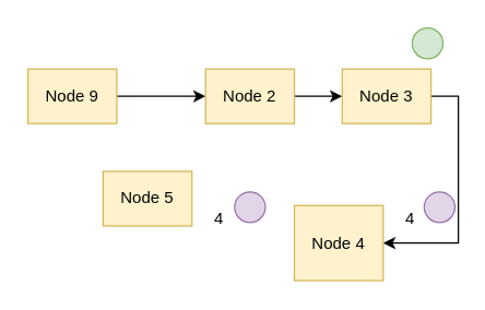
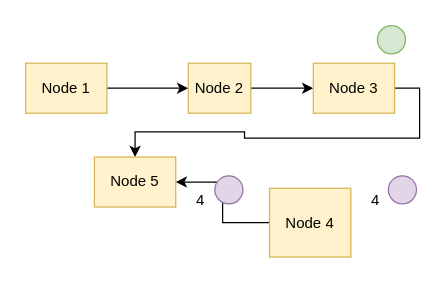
  <mxCell id="0" />
  <mxCell id="1" parent="0" />
  <mxCell id="2" style="edgeStyle=orthogonalEdgeStyle;rounded=0;orthogonalLoop=1;jettySize=auto;html=1;exitX=1;exitY=0.5;exitDx=0;exitDy=0;" parent="1" source="3" target="5" edge="1"><mxGeometry relative="1" as="geometry" /></mxCell>
- <mxCell id="3" value="Node 9" style="rounded=0;whiteSpace=wrap;html=1;fillColor=#fff2cc;strokeColor=#d6b656;" parent="1" vertex="1"><mxGeometry x="20" y="50" width="65" height="40" as="geometry" /></mxCell>
+ <mxCell id="3" value="Node 1" style="rounded=0;whiteSpace=wrap;html=1;fillColor=#fff2cc;strokeColor=#d6b656;" parent="1" vertex="1"><mxGeometry x="20" y="50" width="65" height="40" as="geometry" /></mxCell>
  <mxCell id="4" style="edgeStyle=orthogonalEdgeStyle;rounded=0;orthogonalLoop=1;jettySize=auto;html=1;exitX=1;exitY=0.5;exitDx=0;exitDy=0;" parent="1" source="5" target="7" edge="1"><mxGeometry relative="1" as="geometry" /></mxCell>
- <mxCell id="5" value="Node 2" style="rounded=0;whiteSpace=wrap;html=1;fillColor=#fff2cc;strokeColor=#d6b656;" parent="1" vertex="1"><mxGeometry x="150" y="50" width="65" height="40" as="geometry" /></mxCell>
- <mxCell id="6" style="edgeStyle=orthogonalEdgeStyle;rounded=0;orthogonalLoop=1;jettySize=auto;html=1;exitX=1;exitY=0.5;exitDx=0;exitDy=0;entryX=1;entryY=0.5;entryDx=0;entryDy=0;startArrow=none;startFill=0;" edge="1" parent="1" source="7" target="9"><mxGeometry relative="1" as="geometry" /></mxCell>
+ <mxCell id="5" value="Node 2" style="rounded=0;whiteSpace=wrap;html=1;fillColor=#fff2cc;strokeColor=#d6b656;" parent="1" vertex="1"><mxGeometry x="150" y="50" width="50" height="40" as="geometry" /></mxCell>
+ <mxCell id="6" style="edgeStyle=orthogonalEdgeStyle;rounded=0;orthogonalLoop=1;jettySize=auto;html=1;exitX=1;exitY=0.5;exitDx=0;exitDy=0;startArrow=none;startFill=0;" edge="1" parent="1" source="7" target="10"><mxGeometry relative="1" as="geometry" /></mxCell>
  <mxCell id="7" value="Node 3" style="rounded=0;whiteSpace=wrap;html=1;fillColor=#fff2cc;strokeColor=#d6b656;" parent="1" vertex="1"><mxGeometry x="250" y="50" width="65" height="40" as="geometry" /></mxCell>
+ <mxCell id="8" style="edgeStyle=orthogonalEdgeStyle;rounded=0;orthogonalLoop=1;jettySize=auto;html=1;exitX=0;exitY=0.5;exitDx=0;exitDy=0;entryX=1;entryY=0.5;entryDx=0;entryDy=0;startArrow=none;startFill=0;" edge="1" parent="1" source="9" target="10"><mxGeometry relative="1" as="geometry" /></mxCell>
  <mxCell id="9" value="Node 4" style="rounded=0;whiteSpace=wrap;html=1;fillColor=#fff2cc;strokeColor=#d6b656;" parent="1" vertex="1"><mxGeometry x="215" y="150" width="65" height="55" as="geometry" /></mxCell>
  <mxCell id="10" value="Node 5" style="rounded=0;whiteSpace=wrap;html=1;fillColor=#fff2cc;strokeColor=#d6b656;" parent="1" vertex="1"><mxGeometry x="75" y="125" width="65" height="40" as="geometry" /></mxCell>
  <mxCell id="11" value="" style="ellipse;whiteSpace=wrap;html=1;aspect=fixed;fillColor=#d5e8d4;strokeColor=#82b366;" parent="1" vertex="1"><mxGeometry x="301.25" y="20" width="22.5" height="22.5" as="geometry" /></mxCell>
  <mxCell id="12" value="4" style="text;html=1;strokeColor=none;fillColor=none;align=center;verticalAlign=middle;whiteSpace=wrap;rounded=0;" parent="1" vertex="1"><mxGeometry x="150" y="150" width="20" height="20" as="geometry" /></mxCell>
  <mxCell id="13" value="4" style="text;html=1;strokeColor=none;fillColor=none;align=center;verticalAlign=middle;whiteSpace=wrap;rounded=0;" parent="1" vertex="1"><mxGeometry x="290" y="150" width="20" height="20" as="geometry" /></mxCell>
  <mxCell id="14" value="" style="ellipse;whiteSpace=wrap;html=1;aspect=fixed;fillColor=#e1d5e7;strokeColor=#9673a6;" vertex="1" parent="1"><mxGeometry x="310" y="140" width="22.5" height="22.5" as="geometry" /></mxCell>
  <mxCell id="15" value="" style="ellipse;whiteSpace=wrap;html=1;aspect=fixed;fillColor=#e1d5e7;strokeColor=#9673a6;" vertex="1" parent="1"><mxGeometry x="171.25" y="140" width="22.5" height="22.5" as="geometry" /></mxCell>
